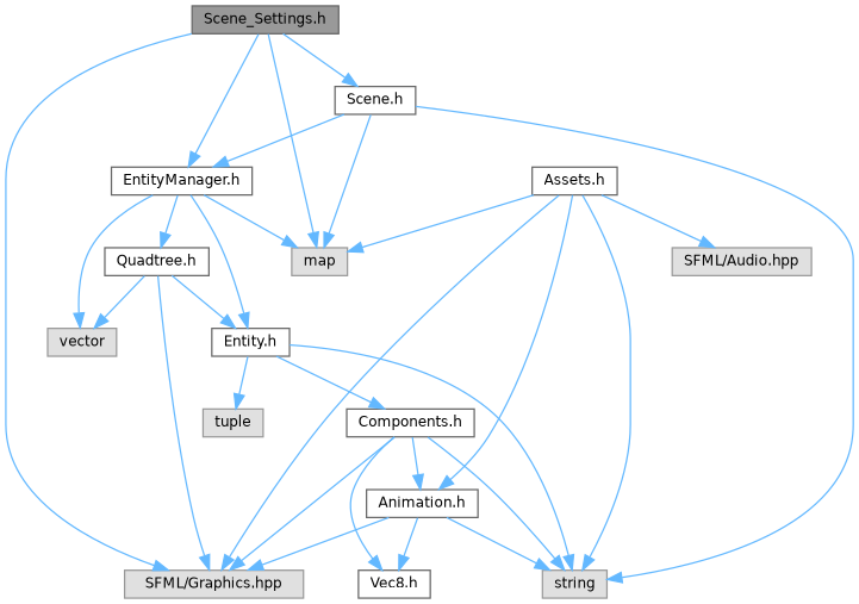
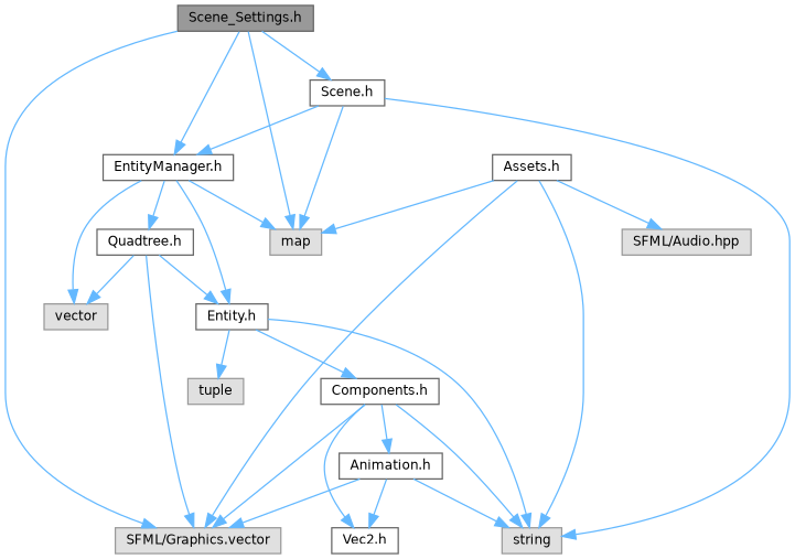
  digraph {
    node [color=grey40 fillcolor=white fontname=Helvetica fontsize=10 shape=box style=filled]
    edge [color=steelblue1 fontname=Helvetica fontsize=10 labelfontname=Helvetica labelfontsize=10 style=solid]
    n1 [color=gray40 fillcolor=grey60 fontcolor=black height=0.2 label="Scene_Settings.h" width=0.4]
    n2 [height=0.2 label="EntityManager.h" width=0.4]
    n3 [color=grey60 fillcolor="#E0E0E0" height=0.2 label=map width=0.4]
-   n4 [color=grey60 fillcolor="#E0E0E0" height=0.2 label="SFML/Graphics.hpp" width=0.4]
+   n4 [color=grey60 fillcolor="#E0E0E0" height=0.2 label="SFML/Graphics.vector" width=0.4]
    n5 [height=0.2 label="Scene.h" width=0.4]
    n6 [color=grey60 fillcolor="#E0E0E0" height=0.2 label=vector width=0.4]
    n7 [height=0.2 label="Entity.h" width=0.4]
    n8 [height=0.2 label="Quadtree.h" width=0.4]
    n9 [color=grey60 fillcolor="#E0E0E0" height=0.2 label=string width=0.4]
    n10 [height=0.2 label="Components.h" width=0.4]
    n11 [color=grey60 fillcolor="#E0E0E0" height=0.2 label=tuple width=0.4]
    n12 [height=0.2 label="Animation.h" width=0.4]
-   n13 [height=0.2 label="Vec8.h" width=0.4]
+   n13 [height=0.2 label="Vec2.h" width=0.4]
    n14 [height=0.2 label="Assets.h" width=0.4]
    n15 [color=grey60 fillcolor="#E0E0E0" height=0.2 label="SFML/Audio.hpp" width=0.4]
    n1 -> n2
    n1 -> n3
    n1 -> n4
    n1 -> n5
    n2 -> n3
    n2 -> n6
    n2 -> n7
    n2 -> n8
    n5 -> n2
    n5 -> n3
    n5 -> n9
    n7 -> n9
    n7 -> n10
    n7 -> n11
    n8 -> n4
    n8 -> n6
    n8 -> n7
    n10 -> n4
    n10 -> n9
    n10 -> n12
    n10 -> n13
    n12 -> n4
    n12 -> n9
    n12 -> n13
    n14 -> n3
    n14 -> n4
    n14 -> n9
-   n14 -> n12
    n14 -> n15
  }
